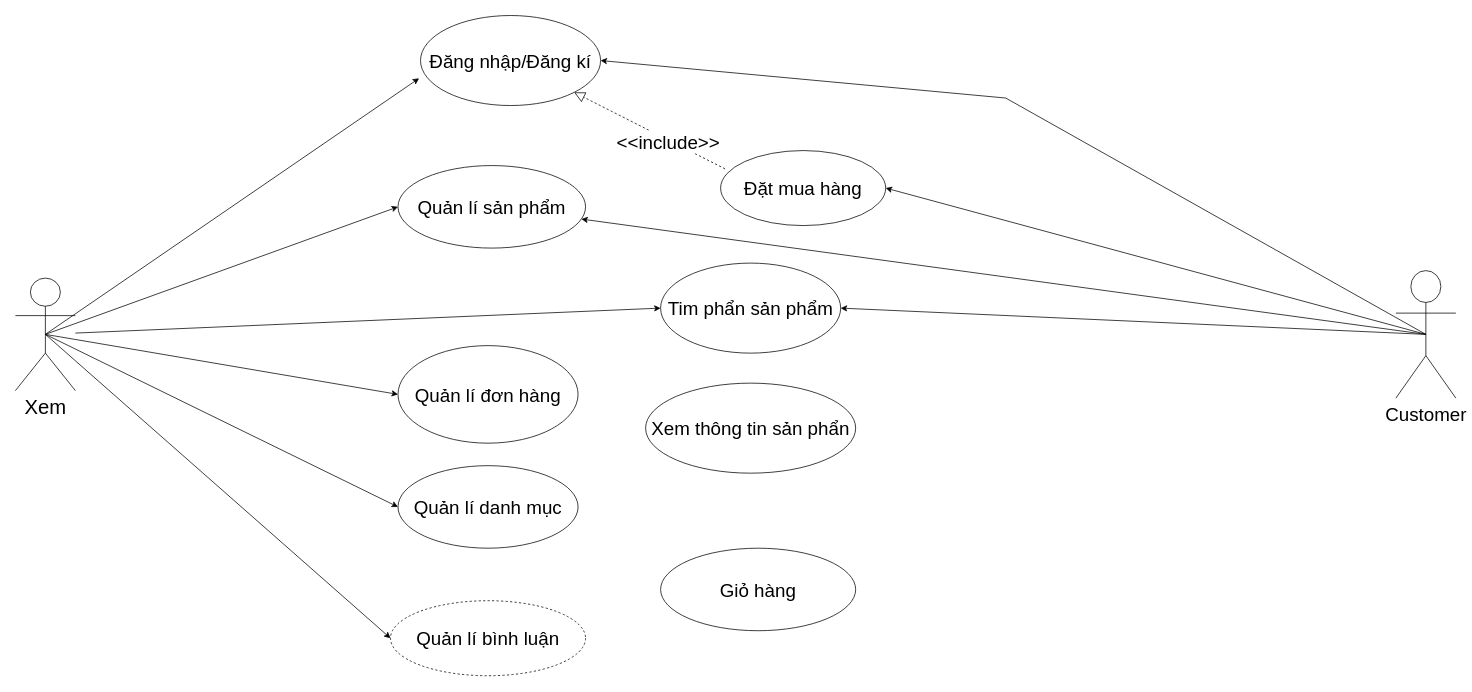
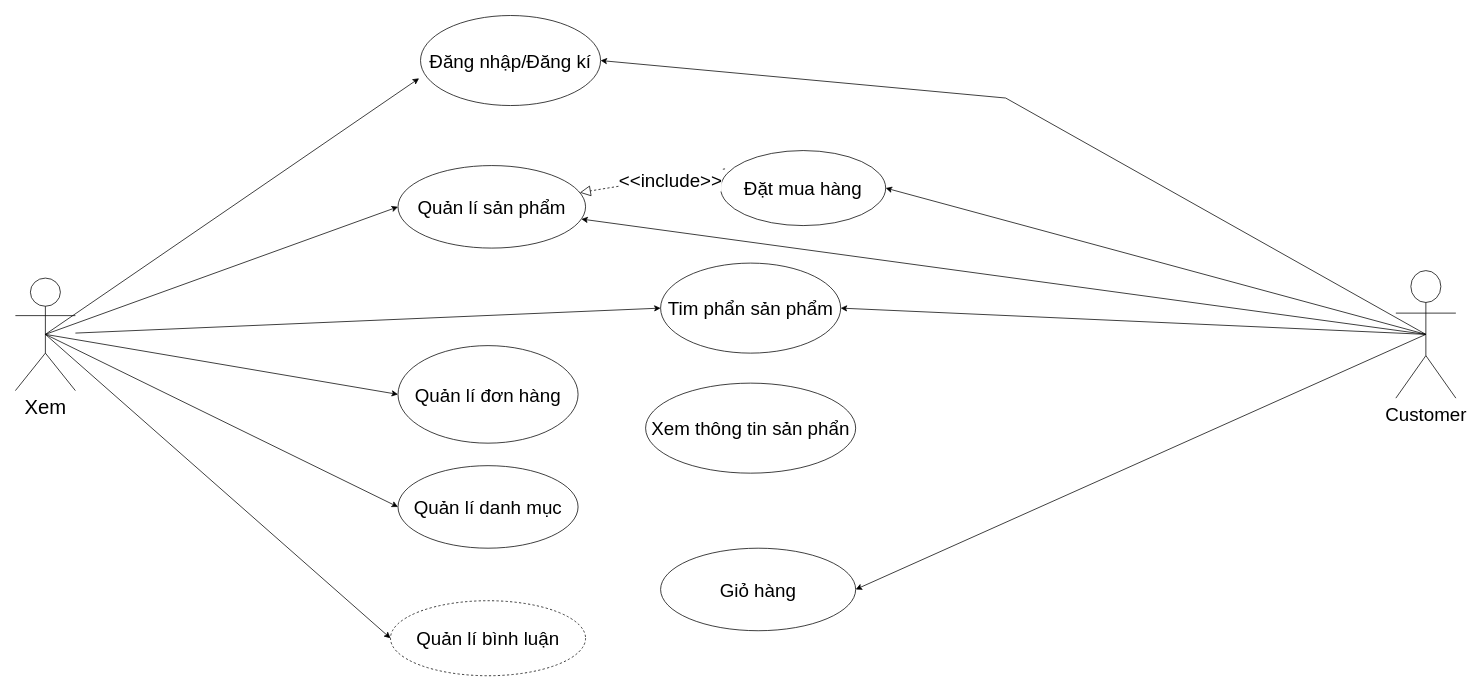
  <mxCell id="0" />
  <mxCell id="1" parent="0" />
  <mxCell id="2" value="Customer" style="shape=umlActor;verticalLabelPosition=bottom;verticalAlign=top;html=1;outlineConnect=0;fontSize=25;" parent="1" vertex="1"><mxGeometry x="1860" y="360" width="80" height="170" as="geometry" /></mxCell>
  <mxCell id="3" value="Xem" style="shape=umlActor;verticalLabelPosition=bottom;verticalAlign=top;html=1;outlineConnect=0;fontSize=27;perimeterSpacing=0;" parent="1" vertex="1"><mxGeometry x="20" y="370" width="80" height="150" as="geometry" /></mxCell>
  <mxCell id="4" value="Quản lí đơn hàng" style="ellipse;whiteSpace=wrap;html=1;fontSize=25;" parent="1" vertex="1"><mxGeometry x="530" y="460" width="240" height="130" as="geometry" /></mxCell>
  <mxCell id="5" value="Quản lí danh mục" style="ellipse;whiteSpace=wrap;html=1;fontSize=25;" parent="1" vertex="1"><mxGeometry x="530" y="620" width="240" height="110" as="geometry" /></mxCell>
  <mxCell id="6" value="Quản lí sản phẩm" style="ellipse;whiteSpace=wrap;html=1;fontSize=25;" parent="1" vertex="1"><mxGeometry x="530" y="220" width="250" height="110" as="geometry" /></mxCell>
  <mxCell id="7" value="Đăng nhập/Đăng kí" style="ellipse;whiteSpace=wrap;html=1;fontSize=25;" parent="1" vertex="1"><mxGeometry x="560" y="20" width="240" height="120" as="geometry" /></mxCell>
  <mxCell id="8" value="Quản lí bình luận" style="ellipse;whiteSpace=wrap;html=1;fontSize=25;dashed=1;" parent="1" vertex="1"><mxGeometry x="520" y="800" width="260" height="100" as="geometry" /></mxCell>
  <mxCell id="9" value="" style="endArrow=classic;html=1;rounded=0;fontSize=25;exitX=0.5;exitY=0.5;exitDx=0;exitDy=0;exitPerimeter=0;entryX=1;entryY=0.5;entryDx=0;entryDy=0;" parent="1" source="2" target="7" edge="1"><mxGeometry width="50" height="50" relative="1" as="geometry"><mxPoint x="1080" y="350" as="sourcePoint" /><mxPoint x="1130" y="300" as="targetPoint" /><Array as="points"><mxPoint x="1340" y="130" /></Array></mxGeometry></mxCell>
  <mxCell id="10" value="" style="endArrow=classic;html=1;rounded=0;fontSize=25;exitX=0.5;exitY=0.5;exitDx=0;exitDy=0;exitPerimeter=0;entryX=-0.008;entryY=0.698;entryDx=0;entryDy=0;entryPerimeter=0;" parent="1" source="3" target="7" edge="1"><mxGeometry width="50" height="50" relative="1" as="geometry"><mxPoint x="120" y="420" as="sourcePoint" /><mxPoint x="170" y="370" as="targetPoint" /></mxGeometry></mxCell>
  <mxCell id="11" value="" style="endArrow=classic;html=1;rounded=0;fontSize=25;exitX=0.5;exitY=0.5;exitDx=0;exitDy=0;exitPerimeter=0;entryX=0;entryY=0.5;entryDx=0;entryDy=0;" parent="1" source="3" target="6" edge="1"><mxGeometry width="50" height="50" relative="1" as="geometry"><mxPoint x="70" y="455" as="sourcePoint" /><mxPoint x="598.08" y="152.82" as="targetPoint" /></mxGeometry></mxCell>
  <mxCell id="12" value="" style="endArrow=classic;html=1;rounded=0;fontSize=25;entryX=0;entryY=0.5;entryDx=0;entryDy=0;exitX=0.5;exitY=0.5;exitDx=0;exitDy=0;exitPerimeter=0;" parent="1" source="3" target="4" edge="1"><mxGeometry width="50" height="50" relative="1" as="geometry"><mxPoint x="60" y="450" as="sourcePoint" /><mxPoint x="608.08" y="162.82" as="targetPoint" /></mxGeometry></mxCell>
  <mxCell id="13" value="" style="endArrow=classic;html=1;rounded=0;fontSize=25;exitX=0.5;exitY=0.5;exitDx=0;exitDy=0;exitPerimeter=0;entryX=0;entryY=0.5;entryDx=0;entryDy=0;" parent="1" source="3" target="5" edge="1"><mxGeometry width="50" height="50" relative="1" as="geometry"><mxPoint x="90" y="475" as="sourcePoint" /><mxPoint x="618.08" y="172.82" as="targetPoint" /></mxGeometry></mxCell>
  <mxCell id="14" value="" style="endArrow=classic;html=1;rounded=0;fontSize=25;exitX=0.5;exitY=0.5;exitDx=0;exitDy=0;exitPerimeter=0;entryX=0;entryY=0.5;entryDx=0;entryDy=0;" parent="1" source="3" target="8" edge="1"><mxGeometry width="50" height="50" relative="1" as="geometry"><mxPoint x="100" y="485" as="sourcePoint" /><mxPoint x="628.08" y="182.82" as="targetPoint" /></mxGeometry></mxCell>
  <mxCell id="15" value="Xem thông tin sản phẩn" style="ellipse;whiteSpace=wrap;html=1;fontSize=25;" parent="1" vertex="1"><mxGeometry x="860" y="510" width="280" height="120" as="geometry" /></mxCell>
  <mxCell id="16" value="Tim phẩn sản phẩm" style="ellipse;whiteSpace=wrap;html=1;fontSize=25;" parent="1" vertex="1"><mxGeometry x="880" y="350" width="240" height="120" as="geometry" /></mxCell>
  <mxCell id="17" value="Đặt mua hàng" style="ellipse;whiteSpace=wrap;html=1;fontSize=25;" parent="1" vertex="1"><mxGeometry x="960" y="200" width="220" height="100" as="geometry" /></mxCell>
  <mxCell id="18" value="Giỏ hàng" style="ellipse;whiteSpace=wrap;html=1;fontSize=25;" parent="1" vertex="1"><mxGeometry x="880" y="730" width="260" height="110" as="geometry" /></mxCell>
+ <mxCell id="19" value="" style="endArrow=classic;html=1;rounded=0;fontSize=25;exitX=0.5;exitY=0.5;exitDx=0;exitDy=0;exitPerimeter=0;entryX=1;entryY=0.5;entryDx=0;entryDy=0;" parent="1" source="2" target="18" edge="1"><mxGeometry width="50" height="50" relative="1" as="geometry"><mxPoint x="1190" y="400" as="sourcePoint" /><mxPoint x="1785" y="705" as="targetPoint" /></mxGeometry></mxCell>
  <mxCell id="20" value="" style="endArrow=classic;html=1;rounded=0;fontSize=25;exitX=0.5;exitY=0.5;exitDx=0;exitDy=0;exitPerimeter=0;" parent="1" source="2" target="6" edge="1"><mxGeometry width="50" height="50" relative="1" as="geometry"><mxPoint x="1800" y="500" as="sourcePoint" /><mxPoint x="1280" y="710" as="targetPoint" /></mxGeometry></mxCell>
  <mxCell id="21" value="" style="endArrow=classic;html=1;rounded=0;fontSize=25;exitX=0.5;exitY=0.5;exitDx=0;exitDy=0;exitPerimeter=0;entryX=1;entryY=0.5;entryDx=0;entryDy=0;" parent="1" source="2" target="17" edge="1"><mxGeometry width="50" height="50" relative="1" as="geometry"><mxPoint x="1820" y="525" as="sourcePoint" /><mxPoint x="1290" y="720" as="targetPoint" /></mxGeometry></mxCell>
  <mxCell id="22" value="" style="endArrow=classic;html=1;rounded=0;fontSize=25;entryX=1;entryY=0.5;entryDx=0;entryDy=0;exitX=0.5;exitY=0.5;exitDx=0;exitDy=0;exitPerimeter=0;" parent="1" source="2" target="16" edge="1"><mxGeometry width="50" height="50" relative="1" as="geometry"><mxPoint x="1800" y="510" as="sourcePoint" /><mxPoint x="1300" y="730" as="targetPoint" /></mxGeometry></mxCell>
  <mxCell id="23" value="" style="endArrow=classic;html=1;rounded=0;fontSize=25;entryX=0;entryY=0.5;entryDx=0;entryDy=0;" parent="1" source="3" target="16" edge="1"><mxGeometry width="50" height="50" relative="1" as="geometry"><mxPoint x="70" y="455" as="sourcePoint" /><mxPoint x="590" y="460" as="targetPoint" /></mxGeometry></mxCell>
- <mxCell id="24" value="&amp;lt;&amp;lt;include&amp;gt;&amp;gt;" style="endArrow=block;dashed=1;endFill=0;endSize=12;html=1;rounded=0;fontSize=25;exitX=0.027;exitY=0.244;exitDx=0;exitDy=0;verticalAlign=middle;spacingTop=5;spacing=5;entryX=1;entryY=1;entryDx=0;entryDy=0;exitPerimeter=0;" parent="1" source="17" target="7" edge="1"><mxGeometry x="-0.244" y="1" width="160" relative="1" as="geometry"><mxPoint x="900" y="510" as="sourcePoint" /><mxPoint x="410" y="860" as="targetPoint" /><mxPoint y="-1" as="offset" /></mxGeometry></mxCell>
+ <mxCell id="24" value="&amp;lt;&amp;lt;include&amp;gt;&amp;gt;" style="endArrow=block;dashed=1;endFill=0;endSize=12;html=1;rounded=0;fontSize=25;exitX=0.027;exitY=0.244;exitDx=0;exitDy=0;verticalAlign=middle;spacingTop=5;spacing=5;exitPerimeter=0;" parent="1" source="17" target="6" edge="1"><mxGeometry x="-0.244" y="1" width="160" relative="1" as="geometry"><mxPoint x="900" y="510" as="sourcePoint" /><mxPoint x="410" y="860" as="targetPoint" /><mxPoint y="-1" as="offset" /></mxGeometry></mxCell>
  <mxCell id="25" style="edgeStyle=orthogonalEdgeStyle;rounded=0;orthogonalLoop=1;jettySize=auto;html=1;exitX=0.5;exitY=1;exitDx=0;exitDy=0;fontSize=25;verticalAlign=middle;" parent="1" source="15" target="15" edge="1"><mxGeometry relative="1" as="geometry" /></mxCell>
